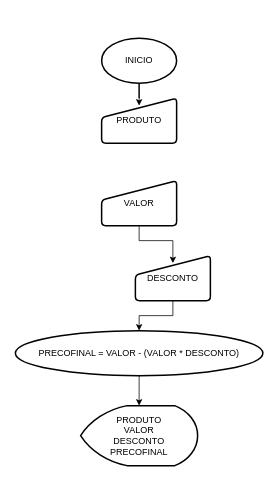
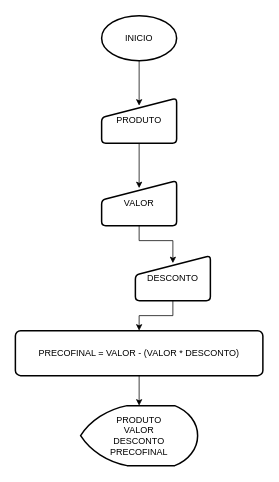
  <mxCell id="0" />
  <mxCell id="1" parent="0" />
- <mxCell id="2" value="INICIO" style="strokeWidth=2;html=1;shape=mxgraph.flowchart.start_1;whiteSpace=wrap;" vertex="1" parent="1"><mxGeometry x="135" y="50" width="100" height="60" as="geometry" /></mxCell>
+ <mxCell id="2" value="INICIO" style="strokeWidth=2;html=1;shape=mxgraph.flowchart.start_1;whiteSpace=wrap;" vertex="1" parent="1"><mxGeometry x="135" y="20" width="100" height="60" as="geometry" /></mxCell>
  <mxCell id="3" value="PRODUTO" style="html=1;strokeWidth=2;shape=manualInput;whiteSpace=wrap;rounded=1;size=26;arcSize=11;" vertex="1" parent="1"><mxGeometry x="135" y="130" width="100" height="60" as="geometry" /></mxCell>
  <mxCell id="4" value="VALOR" style="html=1;strokeWidth=2;shape=manualInput;whiteSpace=wrap;rounded=1;size=26;arcSize=11;" vertex="1" parent="1"><mxGeometry x="135" y="240" width="100" height="60" as="geometry" /></mxCell>
  <mxCell id="5" style="edgeStyle=orthogonalEdgeStyle;rounded=0;orthogonalLoop=1;jettySize=auto;html=1;entryX=0.5;entryY=0;entryDx=0;entryDy=0;" edge="1" parent="1" source="6" target="7"><mxGeometry relative="1" as="geometry" /></mxCell>
  <mxCell id="6" value="DESCONTO" style="html=1;strokeWidth=2;shape=manualInput;whiteSpace=wrap;rounded=1;size=26;arcSize=11;" vertex="1" parent="1"><mxGeometry x="180" y="340" width="100" height="60" as="geometry" /></mxCell>
- <mxCell id="7" value="PRECOFINAL = VALOR - (VALOR * DESCONTO)" style="ellipse;whiteSpace=wrap;html=1;absoluteArcSize=1;arcSize=14;strokeWidth=2;" vertex="1" parent="1"><mxGeometry x="20" y="440" width="330" height="60" as="geometry" /></mxCell>
+ <mxCell id="7" value="PRECOFINAL = VALOR - (VALOR * DESCONTO)" style="rounded=1;whiteSpace=wrap;html=1;absoluteArcSize=1;arcSize=14;strokeWidth=2;" vertex="1" parent="1"><mxGeometry x="20" y="440" width="330" height="60" as="geometry" /></mxCell>
  <mxCell id="8" value="PRODUTO&lt;div&gt;VALOR&lt;/div&gt;&lt;div&gt;DESCONTO&lt;/div&gt;&lt;div&gt;PRECOFINAL&lt;/div&gt;" style="strokeWidth=2;html=1;shape=mxgraph.flowchart.display;whiteSpace=wrap;" vertex="1" parent="1"><mxGeometry x="107" y="540" width="156" height="80" as="geometry" /></mxCell>
+ <mxCell id="9" style="edgeStyle=orthogonalEdgeStyle;rounded=0;orthogonalLoop=1;jettySize=auto;html=1;entryX=0.5;entryY=0.167;entryDx=0;entryDy=0;entryPerimeter=0;" edge="1" parent="1" source="3" target="4"><mxGeometry relative="1" as="geometry" /></mxCell>
  <mxCell id="10" style="edgeStyle=orthogonalEdgeStyle;rounded=0;orthogonalLoop=1;jettySize=auto;html=1;entryX=0.5;entryY=0;entryDx=0;entryDy=0;entryPerimeter=0;" edge="1" parent="1" source="7" target="8"><mxGeometry relative="1" as="geometry" /></mxCell>
  <mxCell id="11" style="edgeStyle=orthogonalEdgeStyle;rounded=0;orthogonalLoop=1;jettySize=auto;html=1;entryX=0.5;entryY=0.167;entryDx=0;entryDy=0;entryPerimeter=0;" edge="1" parent="1" source="4" target="6"><mxGeometry relative="1" as="geometry" /></mxCell>
  <mxCell id="12" style="edgeStyle=orthogonalEdgeStyle;rounded=0;orthogonalLoop=1;jettySize=auto;html=1;entryX=0.5;entryY=0.167;entryDx=0;entryDy=0;entryPerimeter=0;" edge="1" parent="1" source="2" target="3"><mxGeometry relative="1" as="geometry" /></mxCell>
